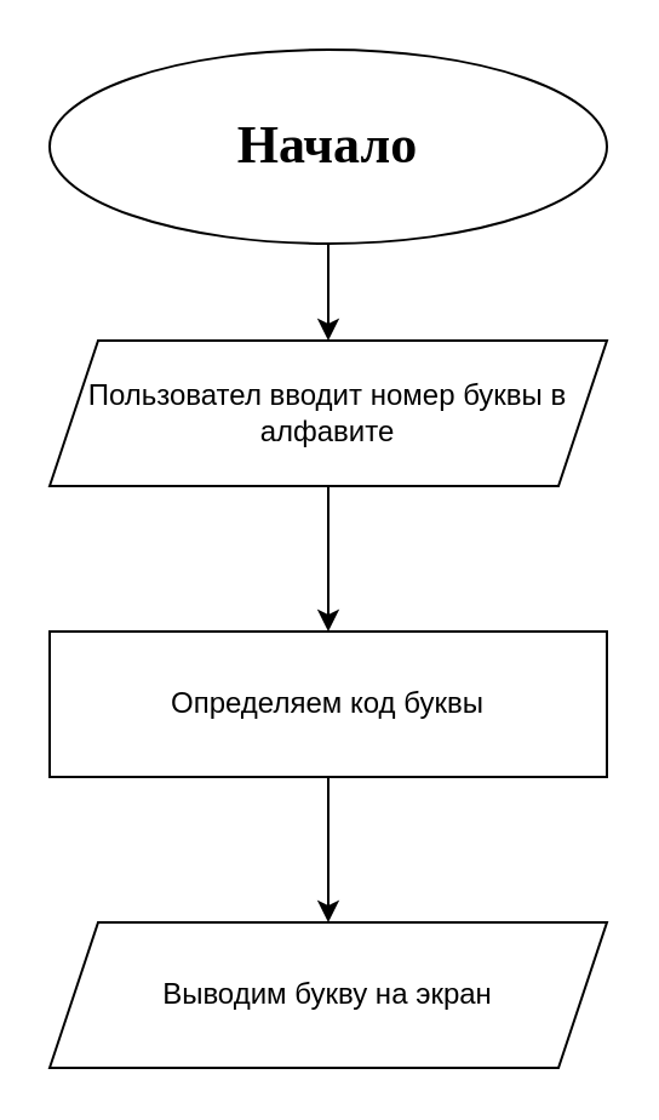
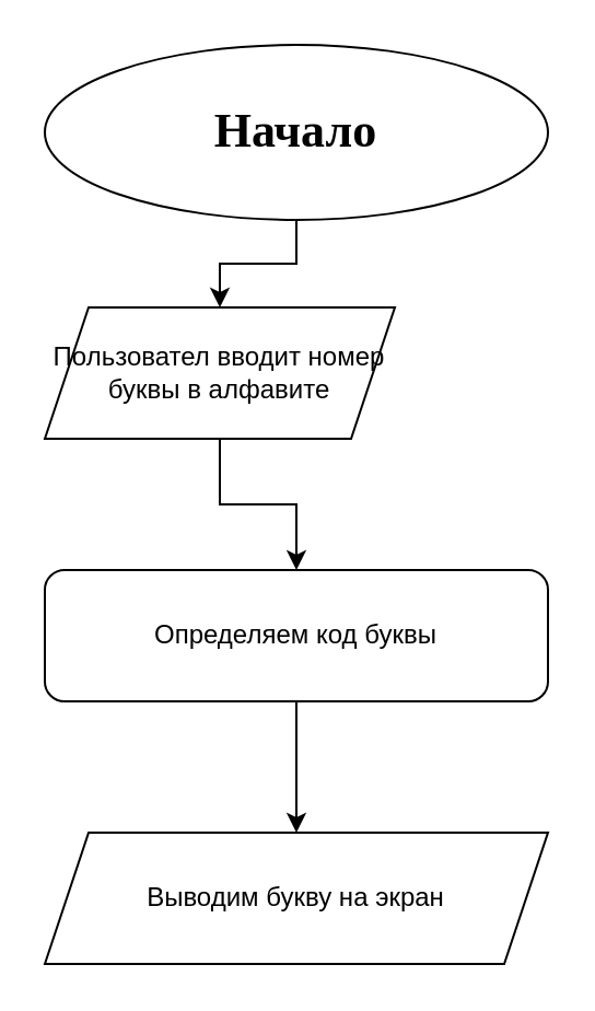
  <mxCell id="0" />
  <mxCell id="1" parent="0" />
  <mxCell id="2" value="" style="edgeStyle=orthogonalEdgeStyle;rounded=0;orthogonalLoop=1;jettySize=auto;html=1;" edge="1" parent="1" source="3" target="5"><mxGeometry relative="1" as="geometry" /></mxCell>
  <mxCell id="3" value="&lt;font face=&quot;Times New Roman&quot; style=&quot;font-size: 22px&quot;&gt;&lt;b&gt;Начало&lt;/b&gt;&lt;/font&gt;" style="ellipse;whiteSpace=wrap;html=1;" vertex="1" parent="1"><mxGeometry x="20" y="20" width="230" height="80" as="geometry" /></mxCell>
  <mxCell id="4" value="" style="edgeStyle=orthogonalEdgeStyle;rounded=0;orthogonalLoop=1;jettySize=auto;html=1;" edge="1" parent="1" source="5" target="7"><mxGeometry relative="1" as="geometry" /></mxCell>
- <mxCell id="5" value="Пользовател вводит номер буквы в алфавите" style="shape=parallelogram;perimeter=parallelogramPerimeter;whiteSpace=wrap;html=1;fixedSize=1;" vertex="1" parent="1"><mxGeometry x="20" y="140" width="230" height="60" as="geometry" /></mxCell>
+ <mxCell id="5" value="Пользовател вводит номер буквы в алфавите" style="shape=parallelogram;perimeter=parallelogramPerimeter;whiteSpace=wrap;html=1;fixedSize=1;" vertex="1" parent="1"><mxGeometry x="20" y="140" width="160" height="60" as="geometry" /></mxCell>
  <mxCell id="6" value="" style="edgeStyle=orthogonalEdgeStyle;rounded=0;orthogonalLoop=1;jettySize=auto;html=1;" edge="1" parent="1" source="7" target="8"><mxGeometry relative="1" as="geometry" /></mxCell>
- <mxCell id="7" value="Определяем код буквы" style="rounded=0;whiteSpace=wrap;html=1;" vertex="1" parent="1"><mxGeometry x="20" y="260" width="230" height="60" as="geometry" /></mxCell>
+ <mxCell id="7" value="Определяем код буквы" style="whiteSpace=wrap;html=1;rounded=1;" vertex="1" parent="1"><mxGeometry x="20" y="260" width="230" height="60" as="geometry" /></mxCell>
  <mxCell id="8" value="Выводим букву на экран" style="shape=parallelogram;perimeter=parallelogramPerimeter;whiteSpace=wrap;html=1;fixedSize=1;" vertex="1" parent="1"><mxGeometry x="20" y="380" width="230" height="60" as="geometry" /></mxCell>
